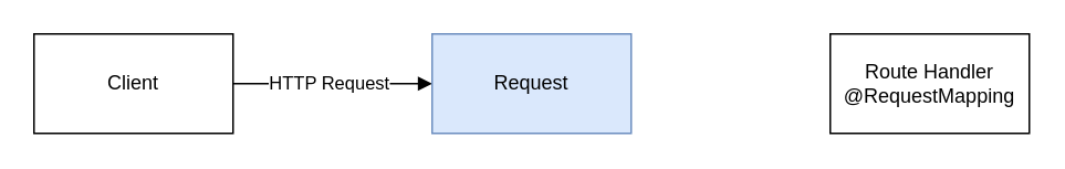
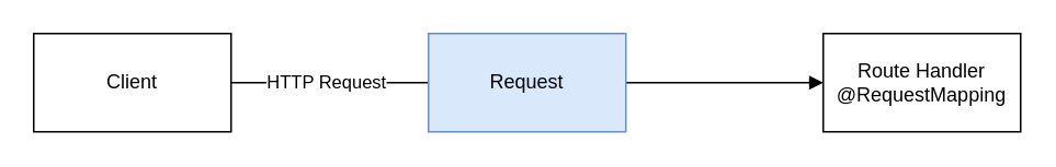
  <mxCell id="0" />
  <mxCell id="1" parent="0" />
- <mxCell id="2" style="edgeStyle=orthogonalEdgeStyle;rounded=0;orthogonalLoop=1;jettySize=auto;html=1;endArrow=block;endFill=1;" edge="1" parent="1" source="4" target="6"><mxGeometry relative="1" as="geometry" /></mxCell>
+ <mxCell id="2" style="edgeStyle=orthogonalEdgeStyle;rounded=0;orthogonalLoop=1;jettySize=auto;html=1;endArrow=none;endFill=1;" edge="1" parent="1" source="4" target="6"><mxGeometry relative="1" as="geometry" /></mxCell>
  <mxCell id="3" value="HTTP Request" style="edgeLabel;html=1;align=center;verticalAlign=middle;resizable=0;points=[];" vertex="1" connectable="0" parent="2"><mxGeometry x="-0.525" y="2" relative="1" as="geometry"><mxPoint x="28" y="1" as="offset" /></mxGeometry></mxCell>
  <mxCell id="4" value="Client" style="rounded=0;whiteSpace=wrap;html=1;" vertex="1" parent="1"><mxGeometry x="20" y="20" width="120" height="60" as="geometry" /></mxCell>
+ <mxCell id="5" style="edgeStyle=orthogonalEdgeStyle;rounded=0;orthogonalLoop=1;jettySize=auto;html=1;entryX=0;entryY=0.5;entryDx=0;entryDy=0;endArrow=block;endFill=1;" edge="1" parent="1" source="6" target="7"><mxGeometry relative="1" as="geometry" /></mxCell>
  <mxCell id="6" value="Request" style="rounded=0;whiteSpace=wrap;html=1;fillColor=#dae8fc;strokeColor=#6c8ebf;" vertex="1" parent="1"><mxGeometry x="260" y="20" width="120" height="60" as="geometry" /></mxCell>
  <mxCell id="7" value="Route Handler&lt;br&gt;@RequestMapping" style="rounded=0;whiteSpace=wrap;html=1;" vertex="1" parent="1"><mxGeometry x="500" y="20" width="120" height="60" as="geometry" /></mxCell>
